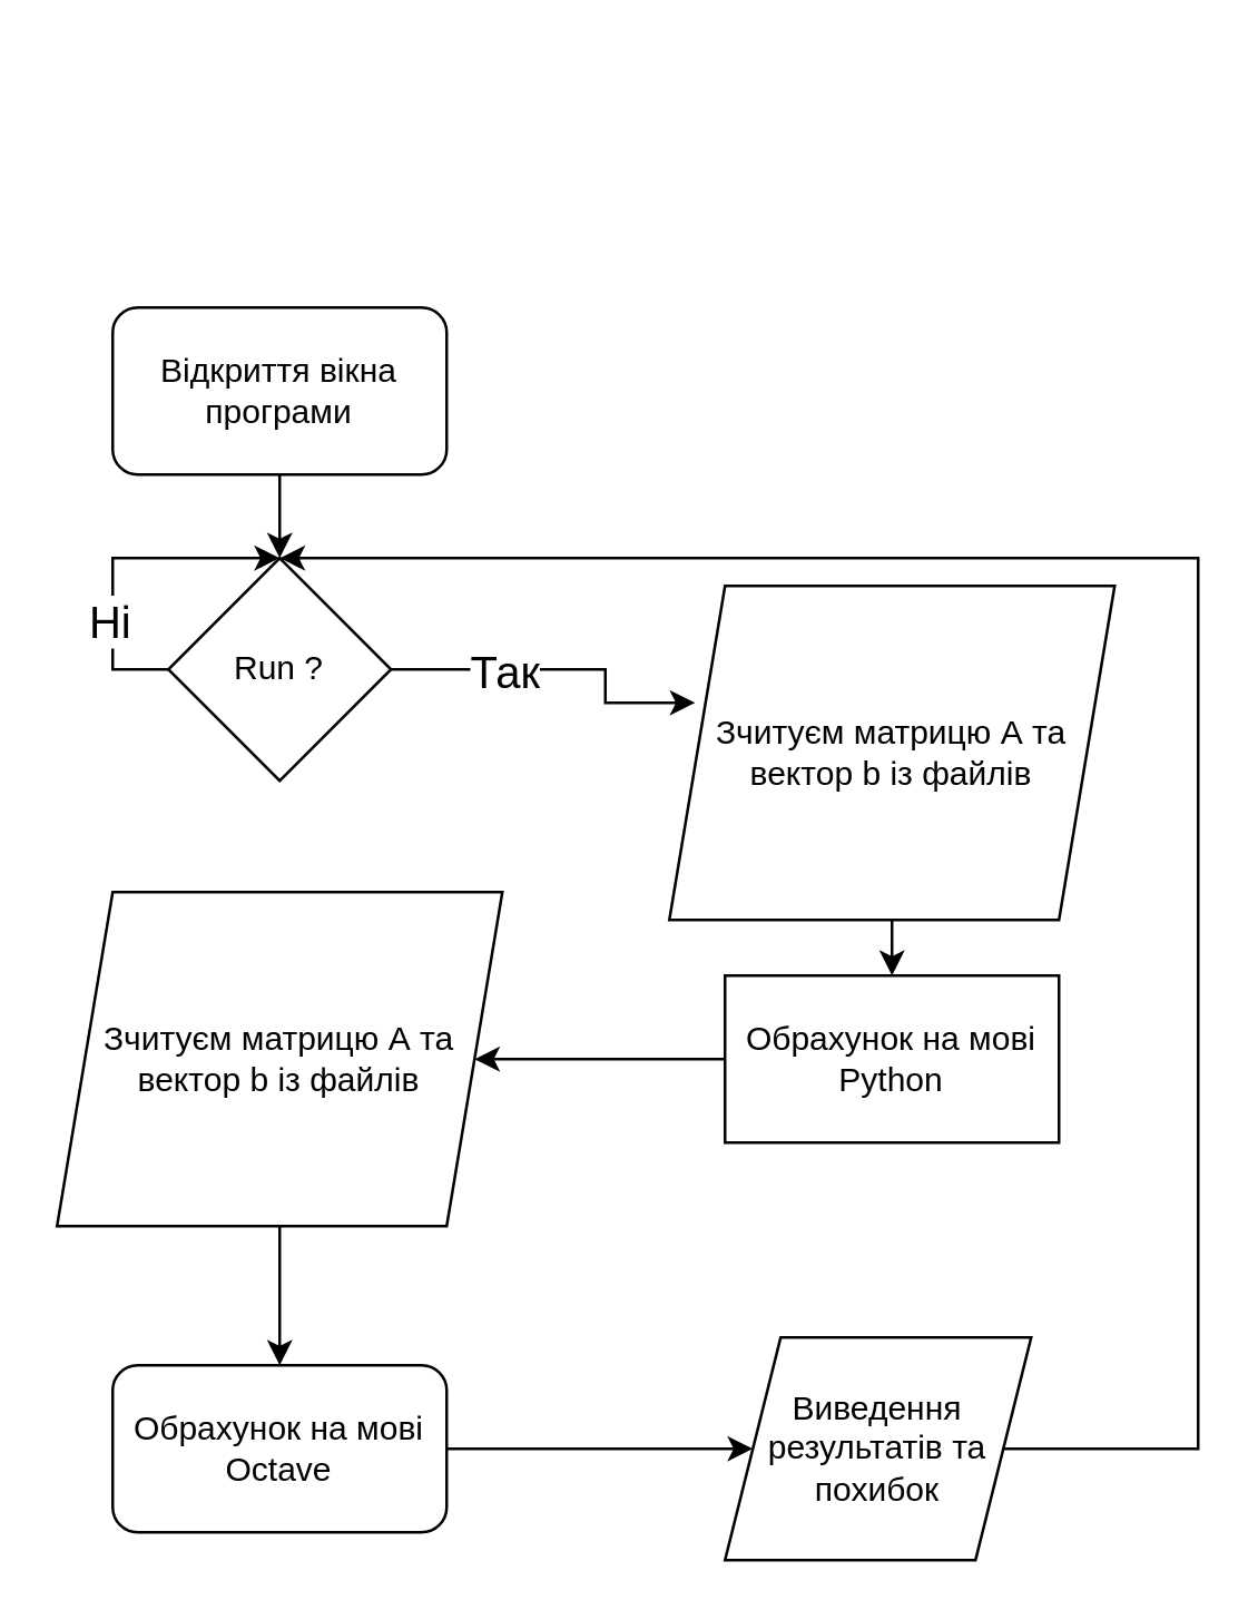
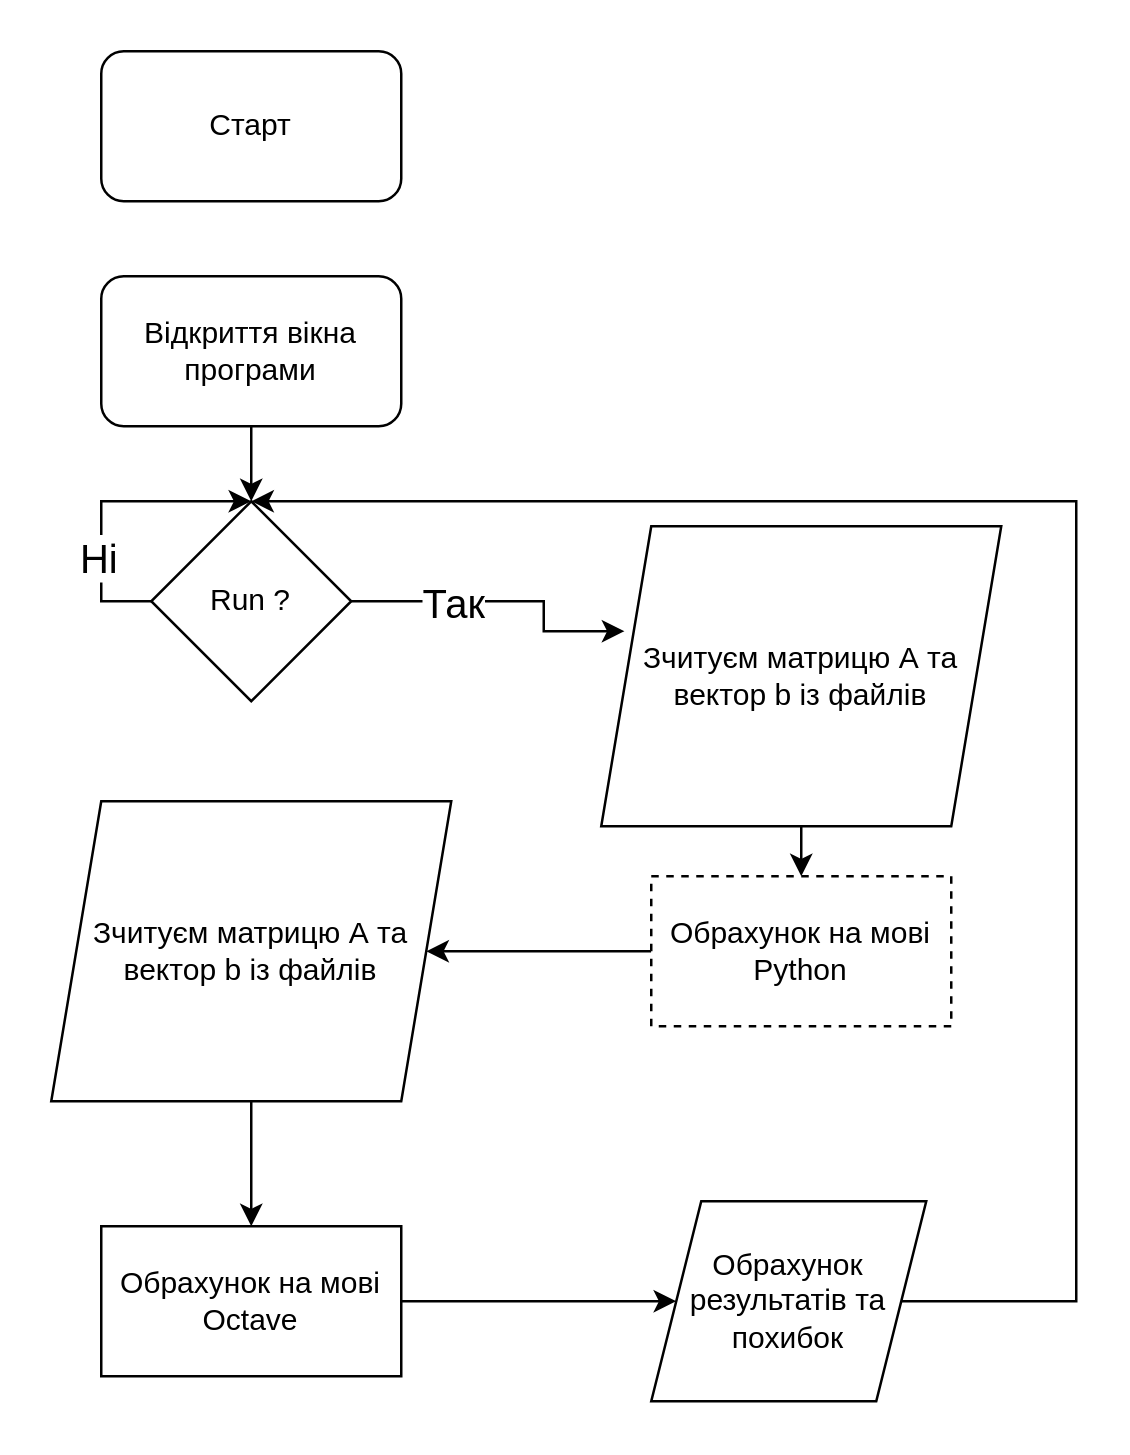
  <mxCell id="0" />
  <mxCell id="1" parent="0" />
  <mxCell id="2" style="edgeStyle=orthogonalEdgeStyle;rounded=0;orthogonalLoop=1;jettySize=auto;html=1;exitX=0.5;exitY=1;exitDx=0;exitDy=0;entryX=0.5;entryY=0;entryDx=0;entryDy=0;" edge="1" parent="1" source="3" target="11"><mxGeometry relative="1" as="geometry" /></mxCell>
  <mxCell id="3" value="Відкриття вікна програми" style="rounded=1;whiteSpace=wrap;html=1;" vertex="1" parent="1"><mxGeometry x="40" y="110" width="120" height="60" as="geometry" /></mxCell>
+ <mxCell id="4" value="Старт" style="rounded=1;whiteSpace=wrap;html=1;" vertex="1" parent="1"><mxGeometry x="40" y="20" width="120" height="60" as="geometry" /></mxCell>
  <mxCell id="5" style="edgeStyle=orthogonalEdgeStyle;rounded=0;orthogonalLoop=1;jettySize=auto;html=1;exitX=0;exitY=0.5;exitDx=0;exitDy=0;entryX=1;entryY=0.5;entryDx=0;entryDy=0;" edge="1" parent="1" source="6" target="17"><mxGeometry relative="1" as="geometry" /></mxCell>
- <mxCell id="6" value="Обрахунок на мові Python" style="rounded=0;whiteSpace=wrap;html=1;" vertex="1" parent="1"><mxGeometry x="260" y="350" width="120" height="60" as="geometry" /></mxCell>
+ <mxCell id="6" value="Обрахунок на мові Python" style="rounded=0;whiteSpace=wrap;html=1;dashed=1;" vertex="1" parent="1"><mxGeometry x="260" y="350" width="120" height="60" as="geometry" /></mxCell>
  <mxCell id="7" style="edgeStyle=orthogonalEdgeStyle;rounded=0;orthogonalLoop=1;jettySize=auto;html=1;exitX=1;exitY=0.5;exitDx=0;exitDy=0;" edge="1" parent="1" source="8" target="19"><mxGeometry relative="1" as="geometry" /></mxCell>
- <mxCell id="8" value="Обрахунок на мові Octave" style="whiteSpace=wrap;html=1;rounded=1;" vertex="1" parent="1"><mxGeometry x="40" y="490" width="120" height="60" as="geometry" /></mxCell>
+ <mxCell id="8" value="Обрахунок на мові Octave" style="rounded=0;whiteSpace=wrap;html=1;" vertex="1" parent="1"><mxGeometry x="40" y="490" width="120" height="60" as="geometry" /></mxCell>
  <mxCell id="9" style="edgeStyle=orthogonalEdgeStyle;rounded=0;orthogonalLoop=1;jettySize=auto;html=1;exitX=1;exitY=0.5;exitDx=0;exitDy=0;entryX=0.058;entryY=0.35;entryDx=0;entryDy=0;entryPerimeter=0;" edge="1" parent="1" source="11" target="15"><mxGeometry relative="1" as="geometry"><Array as="points"><mxPoint x="217" y="240" /></Array></mxGeometry></mxCell>
  <mxCell id="10" value="Так" style="edgeLabel;html=1;align=center;verticalAlign=middle;resizable=0;points=[];fontSize=16;" vertex="1" connectable="0" parent="9"><mxGeometry x="-0.04" y="-2" relative="1" as="geometry"><mxPoint x="-18" y="-2" as="offset" /></mxGeometry></mxCell>
  <mxCell id="11" value="Run ?" style="rhombus;whiteSpace=wrap;html=1;" vertex="1" parent="1"><mxGeometry x="60" y="200" width="80" height="80" as="geometry" /></mxCell>
  <mxCell id="12" style="edgeStyle=orthogonalEdgeStyle;rounded=0;orthogonalLoop=1;jettySize=auto;html=1;exitX=0;exitY=0.5;exitDx=0;exitDy=0;entryX=0.5;entryY=0;entryDx=0;entryDy=0;" edge="1" parent="1" source="11" target="11"><mxGeometry relative="1" as="geometry"><Array as="points"><mxPoint x="40" y="240" /><mxPoint x="40" y="200" /></Array></mxGeometry></mxCell>
  <mxCell id="13" value="Ні" style="edgeLabel;html=1;align=center;verticalAlign=middle;resizable=0;points=[];fontSize=16;" vertex="1" connectable="0" parent="12"><mxGeometry x="-0.362" y="2" relative="1" as="geometry"><mxPoint as="offset" /></mxGeometry></mxCell>
  <mxCell id="14" style="edgeStyle=orthogonalEdgeStyle;rounded=0;orthogonalLoop=1;jettySize=auto;html=1;exitX=0.5;exitY=1;exitDx=0;exitDy=0;entryX=0.5;entryY=0;entryDx=0;entryDy=0;" edge="1" parent="1" source="15" target="6"><mxGeometry relative="1" as="geometry" /></mxCell>
  <mxCell id="15" value="Зчитуєм матрицю А та вектор b із файлів" style="shape=parallelogram;perimeter=parallelogramPerimeter;whiteSpace=wrap;html=1;fixedSize=1;" vertex="1" parent="1"><mxGeometry x="240" y="210" width="160" height="120" as="geometry" /></mxCell>
  <mxCell id="16" style="edgeStyle=orthogonalEdgeStyle;rounded=0;orthogonalLoop=1;jettySize=auto;html=1;exitX=0.5;exitY=1;exitDx=0;exitDy=0;entryX=0.5;entryY=0;entryDx=0;entryDy=0;" edge="1" parent="1" source="17" target="8"><mxGeometry relative="1" as="geometry" /></mxCell>
  <mxCell id="17" value="Зчитуєм матрицю А та вектор b із файлів" style="shape=parallelogram;perimeter=parallelogramPerimeter;whiteSpace=wrap;html=1;fixedSize=1;" vertex="1" parent="1"><mxGeometry x="20" y="320" width="160" height="120" as="geometry" /></mxCell>
  <mxCell id="18" style="edgeStyle=orthogonalEdgeStyle;rounded=0;orthogonalLoop=1;jettySize=auto;html=1;exitX=1;exitY=0.5;exitDx=0;exitDy=0;entryX=0.5;entryY=0;entryDx=0;entryDy=0;" edge="1" parent="1" source="19" target="11"><mxGeometry relative="1" as="geometry"><Array as="points"><mxPoint x="430" y="520" /><mxPoint x="430" y="200" /></Array></mxGeometry></mxCell>
- <mxCell id="19" value="Виведення результатів та похибок" style="shape=parallelogram;perimeter=parallelogramPerimeter;whiteSpace=wrap;html=1;fixedSize=1;" vertex="1" parent="1"><mxGeometry x="260" y="480" width="110" height="80" as="geometry" /></mxCell>
+ <mxCell id="19" value="Обрахунок результатів та похибок" style="shape=parallelogram;perimeter=parallelogramPerimeter;whiteSpace=wrap;html=1;fixedSize=1;" vertex="1" parent="1"><mxGeometry x="260" y="480" width="110" height="80" as="geometry" /></mxCell>
